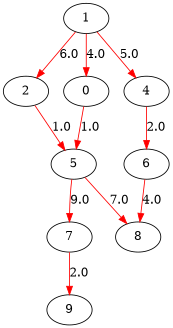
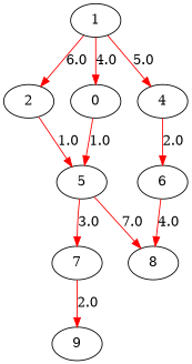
  digraph {
    edge [color=red]
    1
    2
    n3 [label=0]
    4
    5
    6
    7
    8
    9
    1 -> 2 [label=6.0]
    1 -> n3 [label=4.0]
    1 -> 4 [label=5.0]
    2 -> 5 [label=1.0]
    n3 -> 5 [label=1.0]
    4 -> 6 [label=2.0]
-   5 -> 7 [label=9.0]
+   5 -> 7 [label=3.0]
    5 -> 8 [label=7.0]
    6 -> 8 [label=4.0]
    7 -> 9 [label=2.0]
  }
